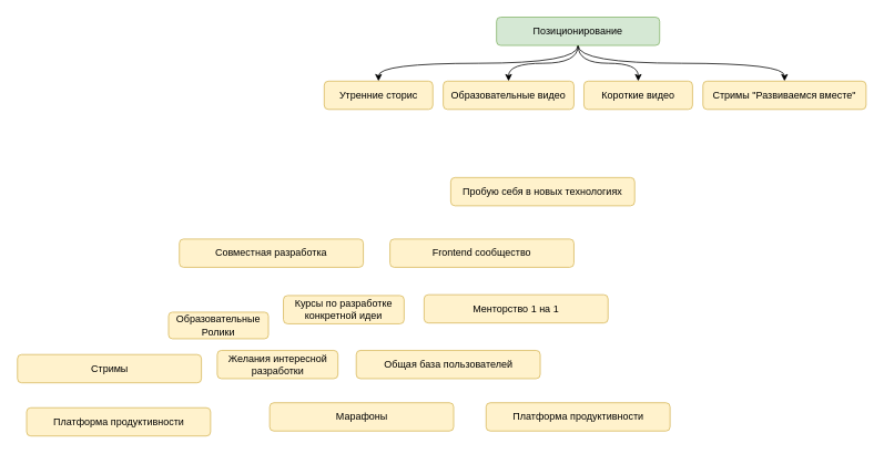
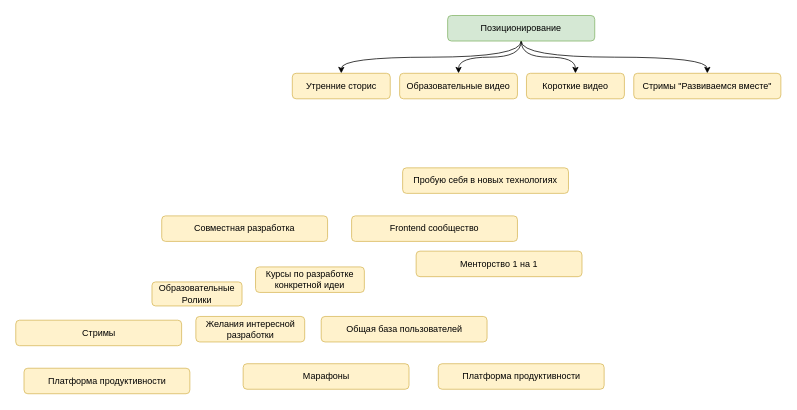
  <mxCell id="0" />
  <mxCell id="1" parent="0" />
  <mxCell id="2" value="Образовательные Ролики" style="rounded=1;whiteSpace=wrap;html=1;fillColor=#fff2cc;strokeColor=#d6b656;" vertex="1" parent="1"><mxGeometry x="202" y="375" width="120" height="32" as="geometry" /></mxCell>
  <mxCell id="3" value="Курсы по разработке конкретной идеи" style="rounded=1;whiteSpace=wrap;html=1;fillColor=#fff2cc;strokeColor=#d6b656;" vertex="1" parent="1"><mxGeometry x="340" y="355" width="145" height="34" as="geometry" /></mxCell>
  <mxCell id="4" value="Желания интересной разработки" style="rounded=1;whiteSpace=wrap;html=1;fillColor=#fff2cc;strokeColor=#d6b656;" vertex="1" parent="1"><mxGeometry x="260.5" y="421" width="145" height="34" as="geometry" /></mxCell>
  <mxCell id="5" value="Общая база пользователей" style="rounded=1;whiteSpace=wrap;html=1;fillColor=#fff2cc;strokeColor=#d6b656;" vertex="1" parent="1"><mxGeometry x="427.5" y="421" width="221" height="34" as="geometry" /></mxCell>
  <mxCell id="6" value="Стримы" style="rounded=1;whiteSpace=wrap;html=1;fillColor=#fff2cc;strokeColor=#d6b656;" vertex="1" parent="1"><mxGeometry x="20.5" y="426" width="221" height="34" as="geometry" /></mxCell>
  <mxCell id="7" value="Марафоны" style="rounded=1;whiteSpace=wrap;html=1;fillColor=#fff2cc;strokeColor=#d6b656;" vertex="1" parent="1"><mxGeometry x="323.5" y="484" width="221" height="34" as="geometry" /></mxCell>
- <mxCell id="8" value="Менторство 1 на 1" style="rounded=1;whiteSpace=wrap;html=1;fillColor=#fff2cc;strokeColor=#d6b656;" vertex="1" parent="1"><mxGeometry x="509" y="354" width="221" height="34" as="geometry" /></mxCell>
+ <mxCell id="8" value="Менторство 1 на 1" style="rounded=1;whiteSpace=wrap;html=1;fillColor=#fff2cc;strokeColor=#d6b656;" vertex="1" parent="1"><mxGeometry x="554" y="334" width="221" height="34" as="geometry" /></mxCell>
  <mxCell id="9" value="Frontend сообщество" style="rounded=1;whiteSpace=wrap;html=1;fillColor=#fff2cc;strokeColor=#d6b656;" vertex="1" parent="1"><mxGeometry x="468" y="287" width="221" height="34" as="geometry" /></mxCell>
  <mxCell id="10" value="Совместная разработка" style="rounded=1;whiteSpace=wrap;html=1;fillColor=#fff2cc;strokeColor=#d6b656;" vertex="1" parent="1"><mxGeometry x="215" y="287" width="221" height="34" as="geometry" /></mxCell>
  <mxCell id="11" style="edgeStyle=orthogonalEdgeStyle;rounded=0;orthogonalLoop=1;jettySize=auto;html=1;entryX=0.5;entryY=0;entryDx=0;entryDy=0;curved=1;exitX=0.5;exitY=1;exitDx=0;exitDy=0;" edge="1" parent="1" source="15" target="19"><mxGeometry relative="1" as="geometry" /></mxCell>
  <mxCell id="12" style="edgeStyle=orthogonalEdgeStyle;shape=connector;curved=1;rounded=0;orthogonalLoop=1;jettySize=auto;html=1;entryX=0.5;entryY=0;entryDx=0;entryDy=0;strokeColor=default;align=center;verticalAlign=middle;fontFamily=Helvetica;fontSize=11;fontColor=default;labelBackgroundColor=default;endArrow=classic;exitX=0.5;exitY=1;exitDx=0;exitDy=0;" edge="1" parent="1" source="15" target="20"><mxGeometry relative="1" as="geometry" /></mxCell>
  <mxCell id="13" style="edgeStyle=orthogonalEdgeStyle;shape=connector;curved=1;rounded=0;orthogonalLoop=1;jettySize=auto;html=1;entryX=0.5;entryY=0;entryDx=0;entryDy=0;strokeColor=default;align=center;verticalAlign=middle;fontFamily=Helvetica;fontSize=11;fontColor=default;labelBackgroundColor=default;endArrow=classic;exitX=0.5;exitY=1;exitDx=0;exitDy=0;" edge="1" parent="1" source="15" target="21"><mxGeometry relative="1" as="geometry" /></mxCell>
  <mxCell id="14" style="edgeStyle=orthogonalEdgeStyle;shape=connector;curved=1;rounded=0;orthogonalLoop=1;jettySize=auto;html=1;entryX=0.5;entryY=0;entryDx=0;entryDy=0;strokeColor=default;align=center;verticalAlign=middle;fontFamily=Helvetica;fontSize=11;fontColor=default;labelBackgroundColor=default;endArrow=classic;" edge="1" parent="1" source="15" target="22"><mxGeometry relative="1" as="geometry" /></mxCell>
  <mxCell id="15" value="Позиционирование" style="rounded=1;whiteSpace=wrap;html=1;fillColor=#d5e8d4;strokeColor=#82b366;" vertex="1" parent="1"><mxGeometry x="596" y="20" width="196" height="34" as="geometry" /></mxCell>
  <mxCell id="16" value="Платформа продуктивности" style="rounded=1;whiteSpace=wrap;html=1;fillColor=#fff2cc;strokeColor=#d6b656;" vertex="1" parent="1"><mxGeometry x="583.5" y="484" width="221" height="34" as="geometry" /></mxCell>
  <mxCell id="17" value="Платформа продуктивности" style="rounded=1;whiteSpace=wrap;html=1;fillColor=#fff2cc;strokeColor=#d6b656;" vertex="1" parent="1"><mxGeometry x="31.5" y="490" width="221" height="34" as="geometry" /></mxCell>
- <mxCell id="18" value="Пробую себя в новых технологиях" style="rounded=1;whiteSpace=wrap;html=1;fillColor=#fff2cc;strokeColor=#d6b656;" vertex="1" parent="1"><mxGeometry x="541" y="213" width="221" height="34" as="geometry" /></mxCell>
+ <mxCell id="18" value="Пробую себя в новых технологиях" style="rounded=1;whiteSpace=wrap;html=1;fillColor=#fff2cc;strokeColor=#d6b656;" vertex="1" parent="1"><mxGeometry x="536" y="223" width="221" height="34" as="geometry" /></mxCell>
  <mxCell id="19" value="Стримы &quot;Развиваемся вместе&quot;" style="rounded=1;whiteSpace=wrap;html=1;fillColor=#fff2cc;strokeColor=#d6b656;" vertex="1" parent="1"><mxGeometry x="844" y="97" width="196" height="34" as="geometry" /></mxCell>
  <mxCell id="20" value="Утренние сторис" style="rounded=1;whiteSpace=wrap;html=1;fillColor=#fff2cc;strokeColor=#d6b656;" vertex="1" parent="1"><mxGeometry x="389" y="97" width="130.5" height="34" as="geometry" /></mxCell>
  <mxCell id="21" value="Короткие видео" style="rounded=1;whiteSpace=wrap;html=1;fillColor=#fff2cc;strokeColor=#d6b656;" vertex="1" parent="1"><mxGeometry x="701" y="97" width="130.5" height="34" as="geometry" /></mxCell>
  <mxCell id="22" value="Образовательные видео" style="rounded=1;whiteSpace=wrap;html=1;fillColor=#fff2cc;strokeColor=#d6b656;" vertex="1" parent="1"><mxGeometry x="532" y="97" width="157" height="34" as="geometry" /></mxCell>
